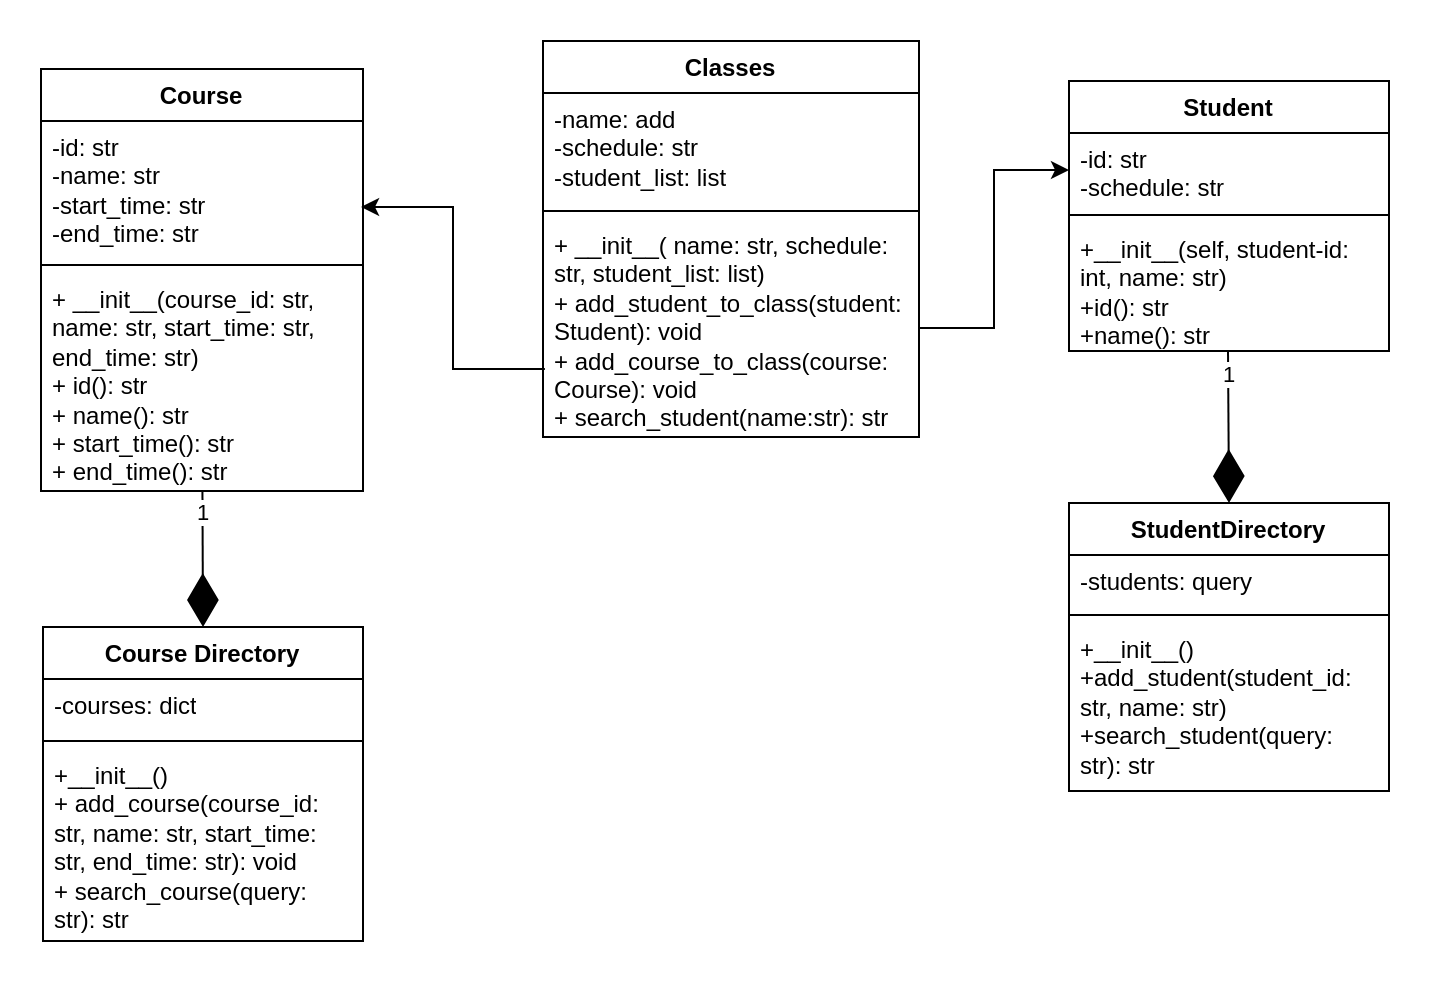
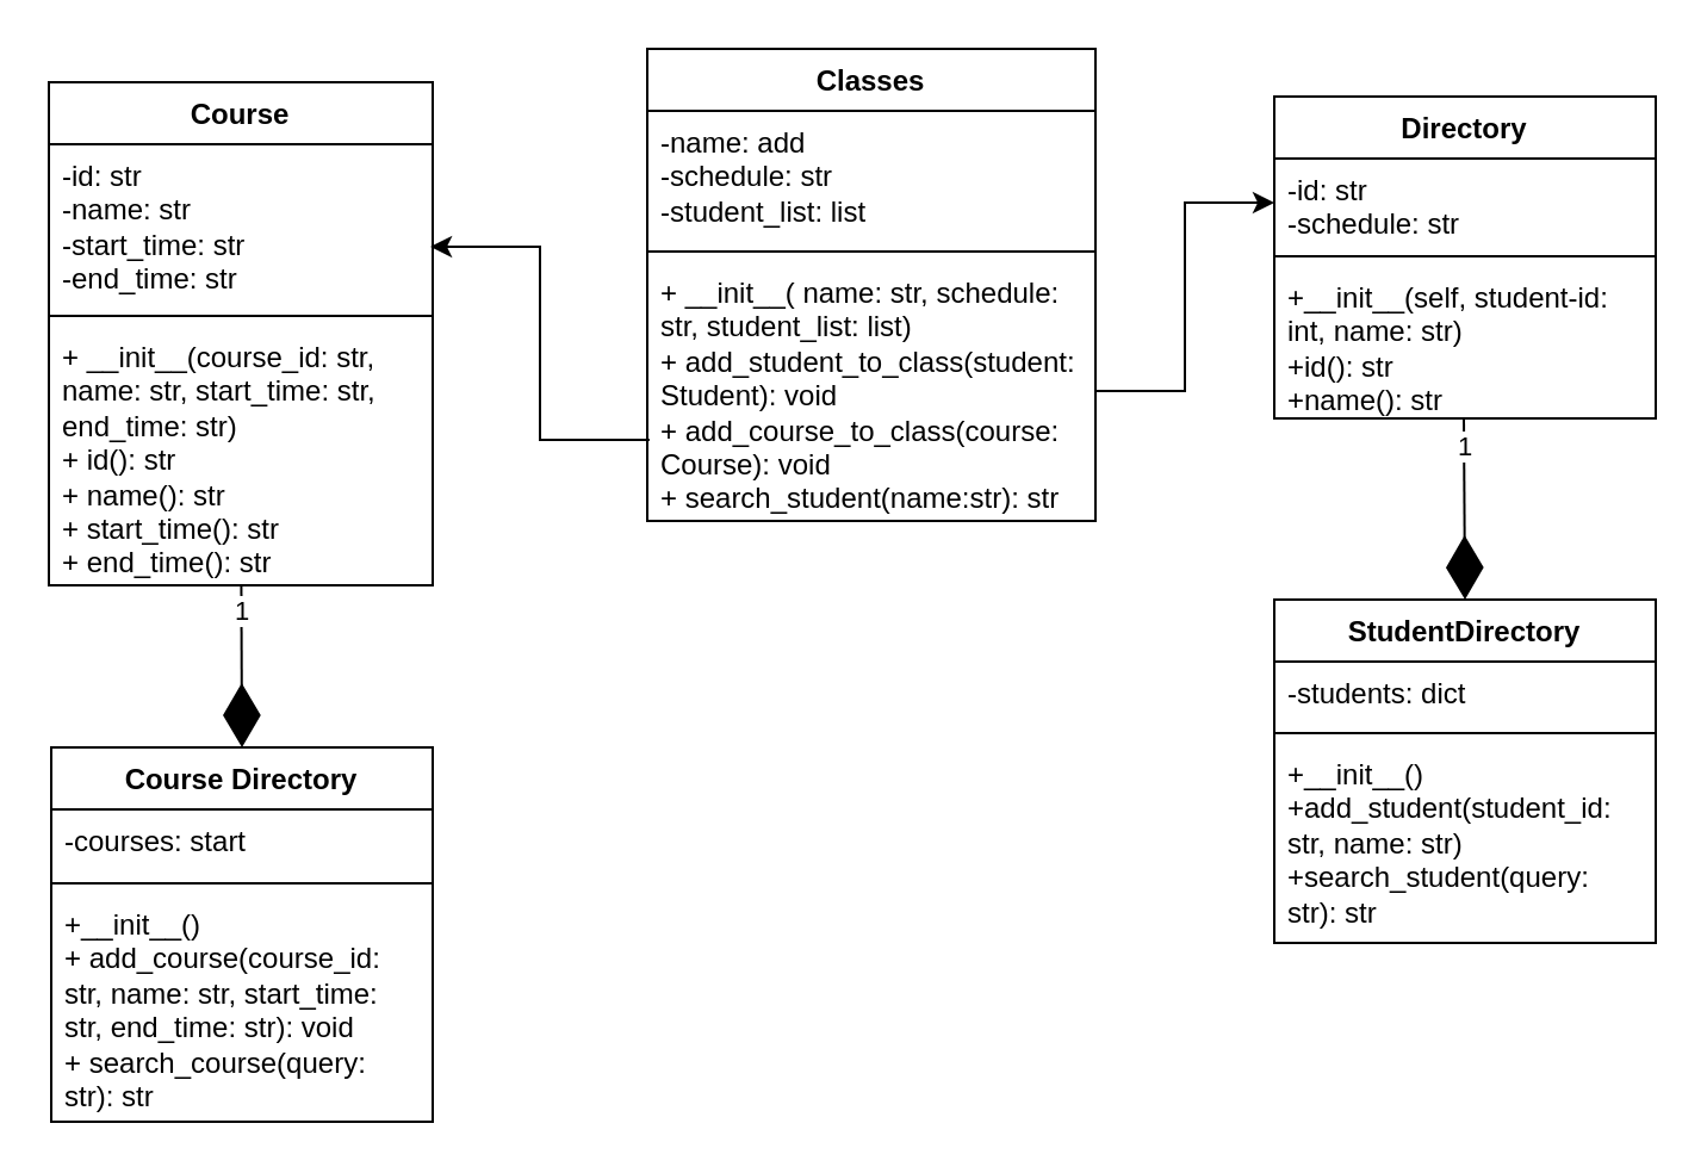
  <mxCell id="0" />
  <mxCell id="1" parent="0" />
- <mxCell id="2" value="Student" style="swimlane;fontStyle=1;align=center;verticalAlign=top;childLayout=stackLayout;horizontal=1;startSize=26;horizontalStack=0;resizeParent=1;resizeParentMax=0;resizeLast=0;collapsible=1;marginBottom=0;whiteSpace=wrap;html=1;" parent="1" vertex="1"><mxGeometry x="534" y="40" width="160" height="135" as="geometry" /></mxCell>
+ <mxCell id="2" value="Directory" style="swimlane;fontStyle=1;align=center;verticalAlign=top;childLayout=stackLayout;horizontal=1;startSize=26;horizontalStack=0;resizeParent=1;resizeParentMax=0;resizeLast=0;collapsible=1;marginBottom=0;whiteSpace=wrap;html=1;" parent="1" vertex="1"><mxGeometry x="534" y="40" width="160" height="135" as="geometry" /></mxCell>
  <mxCell id="3" value="-id: str&lt;div&gt;-schedule: str&lt;br&gt;&lt;/div&gt;" style="text;strokeColor=none;fillColor=none;align=left;verticalAlign=top;spacingLeft=4;spacingRight=4;overflow=hidden;rotatable=0;points=[[0,0.5],[1,0.5]];portConstraint=eastwest;whiteSpace=wrap;html=1;" parent="2" vertex="1"><mxGeometry y="26" width="160" height="37" as="geometry" /></mxCell>
  <mxCell id="4" value="" style="line;strokeWidth=1;fillColor=none;align=left;verticalAlign=middle;spacingTop=-1;spacingLeft=3;spacingRight=3;rotatable=0;labelPosition=right;points=[];portConstraint=eastwest;strokeColor=inherit;" parent="2" vertex="1"><mxGeometry y="63" width="160" height="8" as="geometry" /></mxCell>
  <mxCell id="5" value="+__init__(self, student-id: int, name: str)&lt;div&gt;+id(): str&lt;br&gt;&lt;/div&gt;&lt;div&gt;+name(): str&lt;br&gt;&lt;/div&gt;" style="text;strokeColor=none;fillColor=none;align=left;verticalAlign=top;spacingLeft=4;spacingRight=4;overflow=hidden;rotatable=0;points=[[0,0.5],[1,0.5]];portConstraint=eastwest;whiteSpace=wrap;html=1;" parent="2" vertex="1"><mxGeometry y="71" width="160" height="64" as="geometry" /></mxCell>
  <mxCell id="6" value="StudentDirectory" style="swimlane;fontStyle=1;align=center;verticalAlign=top;childLayout=stackLayout;horizontal=1;startSize=26;horizontalStack=0;resizeParent=1;resizeParentMax=0;resizeLast=0;collapsible=1;marginBottom=0;whiteSpace=wrap;html=1;" parent="1" vertex="1"><mxGeometry x="534" y="251" width="160" height="144" as="geometry" /></mxCell>
- <mxCell id="7" value="&lt;div&gt;-students: query&lt;/div&gt;" style="text;strokeColor=none;fillColor=none;align=left;verticalAlign=top;spacingLeft=4;spacingRight=4;overflow=hidden;rotatable=0;points=[[0,0.5],[1,0.5]];portConstraint=eastwest;whiteSpace=wrap;html=1;" parent="6" vertex="1"><mxGeometry y="26" width="160" height="26" as="geometry" /></mxCell>
+ <mxCell id="7" value="&lt;div&gt;-students: dict&lt;/div&gt;" style="text;strokeColor=none;fillColor=none;align=left;verticalAlign=top;spacingLeft=4;spacingRight=4;overflow=hidden;rotatable=0;points=[[0,0.5],[1,0.5]];portConstraint=eastwest;whiteSpace=wrap;html=1;" parent="6" vertex="1"><mxGeometry y="26" width="160" height="26" as="geometry" /></mxCell>
  <mxCell id="8" value="" style="line;strokeWidth=1;fillColor=none;align=left;verticalAlign=middle;spacingTop=-1;spacingLeft=3;spacingRight=3;rotatable=0;labelPosition=right;points=[];portConstraint=eastwest;strokeColor=inherit;" parent="6" vertex="1"><mxGeometry y="52" width="160" height="8" as="geometry" /></mxCell>
  <mxCell id="9" value="+__init__()&lt;div&gt;+add_student(student_id: str, name: str)&lt;br&gt;&lt;/div&gt;&lt;div&gt;+search_student(query: str): str&lt;br&gt;&lt;/div&gt;" style="text;strokeColor=none;fillColor=none;align=left;verticalAlign=top;spacingLeft=4;spacingRight=4;overflow=hidden;rotatable=0;points=[[0,0.5],[1,0.5]];portConstraint=eastwest;whiteSpace=wrap;html=1;" parent="6" vertex="1"><mxGeometry y="60" width="160" height="84" as="geometry" /></mxCell>
  <mxCell id="10" value="Course" style="swimlane;fontStyle=1;align=center;verticalAlign=top;childLayout=stackLayout;horizontal=1;startSize=26;horizontalStack=0;resizeParent=1;resizeParentMax=0;resizeLast=0;collapsible=1;marginBottom=0;whiteSpace=wrap;html=1;" parent="1" vertex="1"><mxGeometry x="20" y="34" width="161" height="211" as="geometry" /></mxCell>
  <mxCell id="11" value="-id: str&lt;div&gt;-name: str&lt;div&gt;-start_time: str&lt;/div&gt;&lt;div&gt;-end_time: str&lt;/div&gt;&lt;/div&gt;" style="text;strokeColor=none;fillColor=none;align=left;verticalAlign=top;spacingLeft=4;spacingRight=4;overflow=hidden;rotatable=0;points=[[0,0.5],[1,0.5]];portConstraint=eastwest;whiteSpace=wrap;html=1;" parent="10" vertex="1"><mxGeometry y="26" width="161" height="68" as="geometry" /></mxCell>
  <mxCell id="12" value="" style="line;strokeWidth=1;fillColor=none;align=left;verticalAlign=middle;spacingTop=-1;spacingLeft=3;spacingRight=3;rotatable=0;labelPosition=right;points=[];portConstraint=eastwest;strokeColor=inherit;" parent="10" vertex="1"><mxGeometry y="94" width="161" height="8" as="geometry" /></mxCell>
  <mxCell id="13" value="&lt;div&gt;+ __init__(course_id: str, name: str, start_time: str, end_time: str)&lt;/div&gt;&lt;div&gt;+ id(): str&lt;/div&gt;&lt;div&gt;&lt;span style=&quot;background-color: initial;&quot;&gt;+ name(): str&lt;/span&gt;&lt;/div&gt;&lt;div&gt;+ start_time(): str&lt;/div&gt;&lt;div&gt;+ end_time(): str&lt;/div&gt;" style="text;strokeColor=none;fillColor=none;align=left;verticalAlign=top;spacingLeft=4;spacingRight=4;overflow=hidden;rotatable=0;points=[[0,0.5],[1,0.5]];portConstraint=eastwest;whiteSpace=wrap;html=1;" parent="10" vertex="1"><mxGeometry y="102" width="161" height="109" as="geometry" /></mxCell>
  <mxCell id="14" value="Course Directory" style="swimlane;fontStyle=1;align=center;verticalAlign=top;childLayout=stackLayout;horizontal=1;startSize=26;horizontalStack=0;resizeParent=1;resizeParentMax=0;resizeLast=0;collapsible=1;marginBottom=0;whiteSpace=wrap;html=1;" parent="1" vertex="1"><mxGeometry x="21" y="313" width="160" height="157" as="geometry" /></mxCell>
- <mxCell id="15" value="&lt;div&gt;-courses: dict&lt;/div&gt;" style="text;strokeColor=none;fillColor=none;align=left;verticalAlign=top;spacingLeft=4;spacingRight=4;overflow=hidden;rotatable=0;points=[[0,0.5],[1,0.5]];portConstraint=eastwest;whiteSpace=wrap;html=1;" parent="14" vertex="1"><mxGeometry y="26" width="160" height="27" as="geometry" /></mxCell>
+ <mxCell id="15" value="&lt;div&gt;-courses: start&lt;/div&gt;" style="text;strokeColor=none;fillColor=none;align=left;verticalAlign=top;spacingLeft=4;spacingRight=4;overflow=hidden;rotatable=0;points=[[0,0.5],[1,0.5]];portConstraint=eastwest;whiteSpace=wrap;html=1;" parent="14" vertex="1"><mxGeometry y="26" width="160" height="27" as="geometry" /></mxCell>
  <mxCell id="16" value="" style="line;strokeWidth=1;fillColor=none;align=left;verticalAlign=middle;spacingTop=-1;spacingLeft=3;spacingRight=3;rotatable=0;labelPosition=right;points=[];portConstraint=eastwest;strokeColor=inherit;" parent="14" vertex="1"><mxGeometry y="53" width="160" height="8" as="geometry" /></mxCell>
  <mxCell id="17" value="+__init__()&lt;div&gt;&lt;div&gt;+ add_course(course_id: str, name: str, start_time: str, end_time: str): void&lt;/div&gt;&lt;div&gt;+ search_course(query: str): str&lt;/div&gt;&lt;/div&gt;" style="text;strokeColor=none;fillColor=none;align=left;verticalAlign=top;spacingLeft=4;spacingRight=4;overflow=hidden;rotatable=0;points=[[0,0.5],[1,0.5]];portConstraint=eastwest;whiteSpace=wrap;html=1;" parent="14" vertex="1"><mxGeometry y="61" width="160" height="96" as="geometry" /></mxCell>
  <mxCell id="18" value="1" style="endArrow=diamondThin;endFill=1;endSize=24;html=1;rounded=0;entryX=0.5;entryY=0;entryDx=0;entryDy=0;" parent="1" source="13" target="14" edge="1"><mxGeometry x="-0.683" width="160" relative="1" as="geometry"><mxPoint x="-52" y="418" as="sourcePoint" /><mxPoint x="108" y="418" as="targetPoint" /><mxPoint as="offset" /></mxGeometry></mxCell>
  <mxCell id="19" value="Classes" style="swimlane;fontStyle=1;align=center;verticalAlign=top;childLayout=stackLayout;horizontal=1;startSize=26;horizontalStack=0;resizeParent=1;resizeParentMax=0;resizeLast=0;collapsible=1;marginBottom=0;whiteSpace=wrap;html=1;" parent="1" vertex="1"><mxGeometry x="271" y="20" width="188" height="198" as="geometry" /></mxCell>
  <mxCell id="20" value="-name: add&lt;br&gt;&lt;div&gt;&lt;div&gt;-schedule: str&lt;/div&gt;&lt;div&gt;-student_list: list&lt;/div&gt;&lt;/div&gt;" style="text;strokeColor=none;fillColor=none;align=left;verticalAlign=top;spacingLeft=4;spacingRight=4;overflow=hidden;rotatable=0;points=[[0,0.5],[1,0.5]];portConstraint=eastwest;whiteSpace=wrap;html=1;" parent="19" vertex="1"><mxGeometry y="26" width="188" height="55" as="geometry" /></mxCell>
  <mxCell id="21" value="" style="line;strokeWidth=1;fillColor=none;align=left;verticalAlign=middle;spacingTop=-1;spacingLeft=3;spacingRight=3;rotatable=0;labelPosition=right;points=[];portConstraint=eastwest;strokeColor=inherit;" parent="19" vertex="1"><mxGeometry y="81" width="188" height="8" as="geometry" /></mxCell>
  <mxCell id="22" value="&lt;div&gt;+ __init__( name: str, schedule: str, student_list: list)&lt;/div&gt;&lt;div&gt;&lt;div&gt;+ add_student_to_class(student: Student): void&lt;/div&gt;&lt;div&gt;+ add_course_to_class(course: Course): void&lt;/div&gt;&lt;/div&gt;&lt;div&gt;+ search_student(name:str): str&lt;/div&gt;" style="text;strokeColor=none;fillColor=none;align=left;verticalAlign=top;spacingLeft=4;spacingRight=4;overflow=hidden;rotatable=0;points=[[0,0.5],[1,0.5]];portConstraint=eastwest;whiteSpace=wrap;html=1;" parent="19" vertex="1"><mxGeometry y="89" width="188" height="109" as="geometry" /></mxCell>
  <mxCell id="23" style="edgeStyle=orthogonalEdgeStyle;rounded=0;orthogonalLoop=1;jettySize=auto;html=1;exitX=0.005;exitY=0.688;exitDx=0;exitDy=0;entryX=0.994;entryY=0.632;entryDx=0;entryDy=0;entryPerimeter=0;exitPerimeter=0;" edge="1" parent="1" source="22" target="11"><mxGeometry relative="1" as="geometry" /></mxCell>
  <mxCell id="24" style="edgeStyle=orthogonalEdgeStyle;rounded=0;orthogonalLoop=1;jettySize=auto;html=1;exitX=1;exitY=0.5;exitDx=0;exitDy=0;entryX=0;entryY=0.5;entryDx=0;entryDy=0;" edge="1" parent="1" source="22" target="3"><mxGeometry relative="1" as="geometry" /></mxCell>
  <mxCell id="25" value="1" style="endArrow=diamondThin;endFill=1;endSize=24;html=1;rounded=0;entryX=0.5;entryY=0;entryDx=0;entryDy=0;" edge="1" parent="1" target="6"><mxGeometry x="-0.683" width="160" relative="1" as="geometry"><mxPoint x="613.5" y="175" as="sourcePoint" /><mxPoint x="613.5" y="243" as="targetPoint" /><mxPoint as="offset" /></mxGeometry></mxCell>
